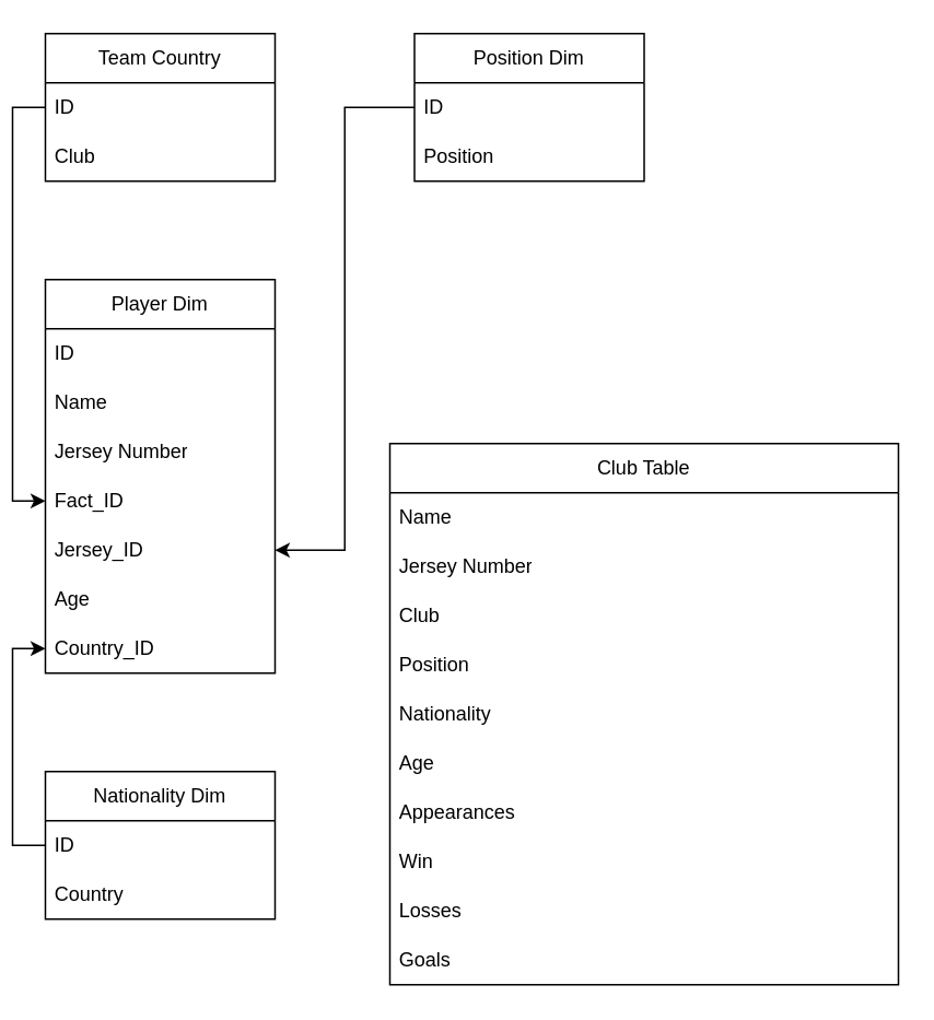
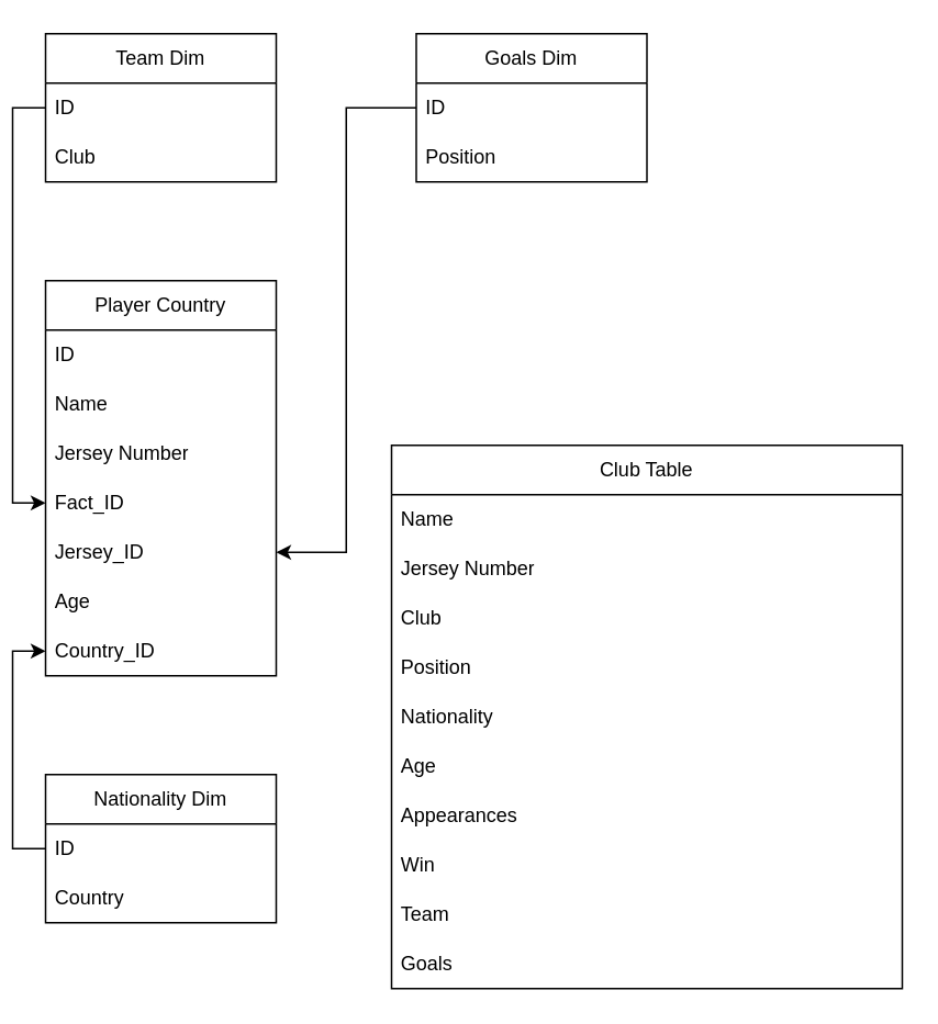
  <mxCell id="0" />
  <mxCell id="1" parent="0" />
  <mxCell id="2" value="Club Table" style="swimlane;fontStyle=0;childLayout=stackLayout;horizontal=1;startSize=30;horizontalStack=0;resizeParent=1;resizeParentMax=0;resizeLast=0;collapsible=1;marginBottom=0;whiteSpace=wrap;html=1;" vertex="1" parent="1"><mxGeometry x="230" y="270" width="310" height="330" as="geometry" /></mxCell>
  <mxCell id="3" value="Name" style="text;strokeColor=none;fillColor=none;align=left;verticalAlign=middle;spacingLeft=4;spacingRight=4;overflow=hidden;points=[[0,0.5],[1,0.5]];portConstraint=eastwest;rotatable=0;whiteSpace=wrap;html=1;" vertex="1" parent="2"><mxGeometry y="30" width="310" height="30" as="geometry" /></mxCell>
  <mxCell id="4" value="Jersey Number" style="text;strokeColor=none;fillColor=none;align=left;verticalAlign=middle;spacingLeft=4;spacingRight=4;overflow=hidden;points=[[0,0.5],[1,0.5]];portConstraint=eastwest;rotatable=0;whiteSpace=wrap;html=1;" vertex="1" parent="2"><mxGeometry y="60" width="310" height="30" as="geometry" /></mxCell>
  <mxCell id="5" value="Club" style="text;strokeColor=none;fillColor=none;align=left;verticalAlign=middle;spacingLeft=4;spacingRight=4;overflow=hidden;points=[[0,0.5],[1,0.5]];portConstraint=eastwest;rotatable=0;whiteSpace=wrap;html=1;" vertex="1" parent="2"><mxGeometry y="90" width="310" height="30" as="geometry" /></mxCell>
  <mxCell id="6" value="Position" style="text;strokeColor=none;fillColor=none;align=left;verticalAlign=middle;spacingLeft=4;spacingRight=4;overflow=hidden;points=[[0,0.5],[1,0.5]];portConstraint=eastwest;rotatable=0;whiteSpace=wrap;html=1;" vertex="1" parent="2"><mxGeometry y="120" width="310" height="30" as="geometry" /></mxCell>
  <mxCell id="7" value="Nationality" style="text;strokeColor=none;fillColor=none;align=left;verticalAlign=middle;spacingLeft=4;spacingRight=4;overflow=hidden;points=[[0,0.5],[1,0.5]];portConstraint=eastwest;rotatable=0;whiteSpace=wrap;html=1;" vertex="1" parent="2"><mxGeometry y="150" width="310" height="30" as="geometry" /></mxCell>
  <mxCell id="8" value="Age" style="text;strokeColor=none;fillColor=none;align=left;verticalAlign=middle;spacingLeft=4;spacingRight=4;overflow=hidden;points=[[0,0.5],[1,0.5]];portConstraint=eastwest;rotatable=0;whiteSpace=wrap;html=1;" vertex="1" parent="2"><mxGeometry y="180" width="310" height="30" as="geometry" /></mxCell>
  <mxCell id="9" value="Appearances" style="text;strokeColor=none;fillColor=none;align=left;verticalAlign=middle;spacingLeft=4;spacingRight=4;overflow=hidden;points=[[0,0.5],[1,0.5]];portConstraint=eastwest;rotatable=0;whiteSpace=wrap;html=1;" vertex="1" parent="2"><mxGeometry y="210" width="310" height="30" as="geometry" /></mxCell>
  <mxCell id="10" value="Win" style="text;strokeColor=none;fillColor=none;align=left;verticalAlign=middle;spacingLeft=4;spacingRight=4;overflow=hidden;points=[[0,0.5],[1,0.5]];portConstraint=eastwest;rotatable=0;whiteSpace=wrap;html=1;" vertex="1" parent="2"><mxGeometry y="240" width="310" height="30" as="geometry" /></mxCell>
- <mxCell id="11" value="Losses" style="text;strokeColor=none;fillColor=none;align=left;verticalAlign=middle;spacingLeft=4;spacingRight=4;overflow=hidden;points=[[0,0.5],[1,0.5]];portConstraint=eastwest;rotatable=0;whiteSpace=wrap;html=1;" vertex="1" parent="2"><mxGeometry y="270" width="310" height="30" as="geometry" /></mxCell>
+ <mxCell id="11" value="Team" style="text;strokeColor=none;fillColor=none;align=left;verticalAlign=middle;spacingLeft=4;spacingRight=4;overflow=hidden;points=[[0,0.5],[1,0.5]];portConstraint=eastwest;rotatable=0;whiteSpace=wrap;html=1;" vertex="1" parent="2"><mxGeometry y="270" width="310" height="30" as="geometry" /></mxCell>
  <mxCell id="12" value="Goals" style="text;strokeColor=none;fillColor=none;align=left;verticalAlign=middle;spacingLeft=4;spacingRight=4;overflow=hidden;points=[[0,0.5],[1,0.5]];portConstraint=eastwest;rotatable=0;whiteSpace=wrap;html=1;" vertex="1" parent="2"><mxGeometry y="300" width="310" height="30" as="geometry" /></mxCell>
- <mxCell id="13" value="Player Dim" style="swimlane;fontStyle=0;childLayout=stackLayout;horizontal=1;startSize=30;horizontalStack=0;resizeParent=1;resizeParentMax=0;resizeLast=0;collapsible=1;marginBottom=0;whiteSpace=wrap;html=1;" vertex="1" parent="1"><mxGeometry x="20" y="170" width="140" height="240" as="geometry" /></mxCell>
+ <mxCell id="13" value="Player Country" style="swimlane;fontStyle=0;childLayout=stackLayout;horizontal=1;startSize=30;horizontalStack=0;resizeParent=1;resizeParentMax=0;resizeLast=0;collapsible=1;marginBottom=0;whiteSpace=wrap;html=1;" vertex="1" parent="1"><mxGeometry x="20" y="170" width="140" height="240" as="geometry" /></mxCell>
  <mxCell id="14" value="ID" style="text;strokeColor=none;fillColor=none;align=left;verticalAlign=middle;spacingLeft=4;spacingRight=4;overflow=hidden;points=[[0,0.5],[1,0.5]];portConstraint=eastwest;rotatable=0;whiteSpace=wrap;html=1;" vertex="1" parent="13"><mxGeometry y="30" width="140" height="30" as="geometry" /></mxCell>
  <mxCell id="15" value="Name" style="text;strokeColor=none;fillColor=none;align=left;verticalAlign=middle;spacingLeft=4;spacingRight=4;overflow=hidden;points=[[0,0.5],[1,0.5]];portConstraint=eastwest;rotatable=0;whiteSpace=wrap;html=1;" vertex="1" parent="13"><mxGeometry y="60" width="140" height="30" as="geometry" /></mxCell>
  <mxCell id="16" value="Jersey Number" style="text;strokeColor=none;fillColor=none;align=left;verticalAlign=middle;spacingLeft=4;spacingRight=4;overflow=hidden;points=[[0,0.5],[1,0.5]];portConstraint=eastwest;rotatable=0;whiteSpace=wrap;html=1;" vertex="1" parent="13"><mxGeometry y="90" width="140" height="30" as="geometry" /></mxCell>
  <mxCell id="17" value="Fact_ID" style="text;strokeColor=none;fillColor=none;align=left;verticalAlign=middle;spacingLeft=4;spacingRight=4;overflow=hidden;points=[[0,0.5],[1,0.5]];portConstraint=eastwest;rotatable=0;whiteSpace=wrap;html=1;" vertex="1" parent="13"><mxGeometry y="120" width="140" height="30" as="geometry" /></mxCell>
  <mxCell id="18" value="Jersey_ID" style="text;strokeColor=none;fillColor=none;align=left;verticalAlign=middle;spacingLeft=4;spacingRight=4;overflow=hidden;points=[[0,0.5],[1,0.5]];portConstraint=eastwest;rotatable=0;whiteSpace=wrap;html=1;" vertex="1" parent="13"><mxGeometry y="150" width="140" height="30" as="geometry" /></mxCell>
  <mxCell id="19" value="Age" style="text;strokeColor=none;fillColor=none;align=left;verticalAlign=middle;spacingLeft=4;spacingRight=4;overflow=hidden;points=[[0,0.5],[1,0.5]];portConstraint=eastwest;rotatable=0;whiteSpace=wrap;html=1;" vertex="1" parent="13"><mxGeometry y="180" width="140" height="30" as="geometry" /></mxCell>
  <mxCell id="20" value="Country_ID" style="text;strokeColor=none;fillColor=none;align=left;verticalAlign=middle;spacingLeft=4;spacingRight=4;overflow=hidden;points=[[0,0.5],[1,0.5]];portConstraint=eastwest;rotatable=0;whiteSpace=wrap;html=1;" vertex="1" parent="13"><mxGeometry y="210" width="140" height="30" as="geometry" /></mxCell>
- <mxCell id="21" value="Team Country" style="swimlane;fontStyle=0;childLayout=stackLayout;horizontal=1;startSize=30;horizontalStack=0;resizeParent=1;resizeParentMax=0;resizeLast=0;collapsible=1;marginBottom=0;whiteSpace=wrap;html=1;" vertex="1" parent="1"><mxGeometry x="20" y="20" width="140" height="90" as="geometry" /></mxCell>
+ <mxCell id="21" value="Team Dim" style="swimlane;fontStyle=0;childLayout=stackLayout;horizontal=1;startSize=30;horizontalStack=0;resizeParent=1;resizeParentMax=0;resizeLast=0;collapsible=1;marginBottom=0;whiteSpace=wrap;html=1;" vertex="1" parent="1"><mxGeometry x="20" y="20" width="140" height="90" as="geometry" /></mxCell>
  <mxCell id="22" value="ID" style="text;strokeColor=none;fillColor=none;align=left;verticalAlign=middle;spacingLeft=4;spacingRight=4;overflow=hidden;points=[[0,0.5],[1,0.5]];portConstraint=eastwest;rotatable=0;whiteSpace=wrap;html=1;" vertex="1" parent="21"><mxGeometry y="30" width="140" height="30" as="geometry" /></mxCell>
  <mxCell id="23" value="Club" style="text;strokeColor=none;fillColor=none;align=left;verticalAlign=middle;spacingLeft=4;spacingRight=4;overflow=hidden;points=[[0,0.5],[1,0.5]];portConstraint=eastwest;rotatable=0;whiteSpace=wrap;html=1;" vertex="1" parent="21"><mxGeometry y="60" width="140" height="30" as="geometry" /></mxCell>
  <mxCell id="24" style="edgeStyle=orthogonalEdgeStyle;rounded=0;orthogonalLoop=1;jettySize=auto;html=1;entryX=0;entryY=0.5;entryDx=0;entryDy=0;" edge="1" parent="1" source="22" target="17"><mxGeometry relative="1" as="geometry" /></mxCell>
- <mxCell id="25" value="Position Dim" style="swimlane;fontStyle=0;childLayout=stackLayout;horizontal=1;startSize=30;horizontalStack=0;resizeParent=1;resizeParentMax=0;resizeLast=0;collapsible=1;marginBottom=0;whiteSpace=wrap;html=1;" vertex="1" parent="1"><mxGeometry x="245" y="20" width="140" height="90" as="geometry" /></mxCell>
+ <mxCell id="25" value="Goals Dim" style="swimlane;fontStyle=0;childLayout=stackLayout;horizontal=1;startSize=30;horizontalStack=0;resizeParent=1;resizeParentMax=0;resizeLast=0;collapsible=1;marginBottom=0;whiteSpace=wrap;html=1;" vertex="1" parent="1"><mxGeometry x="245" y="20" width="140" height="90" as="geometry" /></mxCell>
  <mxCell id="26" value="ID" style="text;strokeColor=none;fillColor=none;align=left;verticalAlign=middle;spacingLeft=4;spacingRight=4;overflow=hidden;points=[[0,0.5],[1,0.5]];portConstraint=eastwest;rotatable=0;whiteSpace=wrap;html=1;" vertex="1" parent="25"><mxGeometry y="30" width="140" height="30" as="geometry" /></mxCell>
  <mxCell id="27" value="Posi&lt;span style=&quot;background-color: initial;&quot;&gt;tion&lt;/span&gt;" style="text;strokeColor=none;fillColor=none;align=left;verticalAlign=middle;spacingLeft=4;spacingRight=4;overflow=hidden;points=[[0,0.5],[1,0.5]];portConstraint=eastwest;rotatable=0;whiteSpace=wrap;html=1;" vertex="1" parent="25"><mxGeometry y="60" width="140" height="30" as="geometry" /></mxCell>
  <mxCell id="28" style="edgeStyle=orthogonalEdgeStyle;rounded=0;orthogonalLoop=1;jettySize=auto;html=1;entryX=1;entryY=0.5;entryDx=0;entryDy=0;" edge="1" parent="1" source="26" target="18"><mxGeometry relative="1" as="geometry" /></mxCell>
  <mxCell id="29" value="Nationality Dim" style="swimlane;fontStyle=0;childLayout=stackLayout;horizontal=1;startSize=30;horizontalStack=0;resizeParent=1;resizeParentMax=0;resizeLast=0;collapsible=1;marginBottom=0;whiteSpace=wrap;html=1;" vertex="1" parent="1"><mxGeometry x="20" y="470" width="140" height="90" as="geometry" /></mxCell>
  <mxCell id="30" value="ID" style="text;strokeColor=none;fillColor=none;align=left;verticalAlign=middle;spacingLeft=4;spacingRight=4;overflow=hidden;points=[[0,0.5],[1,0.5]];portConstraint=eastwest;rotatable=0;whiteSpace=wrap;html=1;" vertex="1" parent="29"><mxGeometry y="30" width="140" height="30" as="geometry" /></mxCell>
  <mxCell id="31" value="Country" style="text;strokeColor=none;fillColor=none;align=left;verticalAlign=middle;spacingLeft=4;spacingRight=4;overflow=hidden;points=[[0,0.5],[1,0.5]];portConstraint=eastwest;rotatable=0;whiteSpace=wrap;html=1;" vertex="1" parent="29"><mxGeometry y="60" width="140" height="30" as="geometry" /></mxCell>
  <mxCell id="32" style="edgeStyle=orthogonalEdgeStyle;rounded=0;orthogonalLoop=1;jettySize=auto;html=1;entryX=0;entryY=0.5;entryDx=0;entryDy=0;" edge="1" parent="1" source="30" target="20"><mxGeometry relative="1" as="geometry" /></mxCell>
